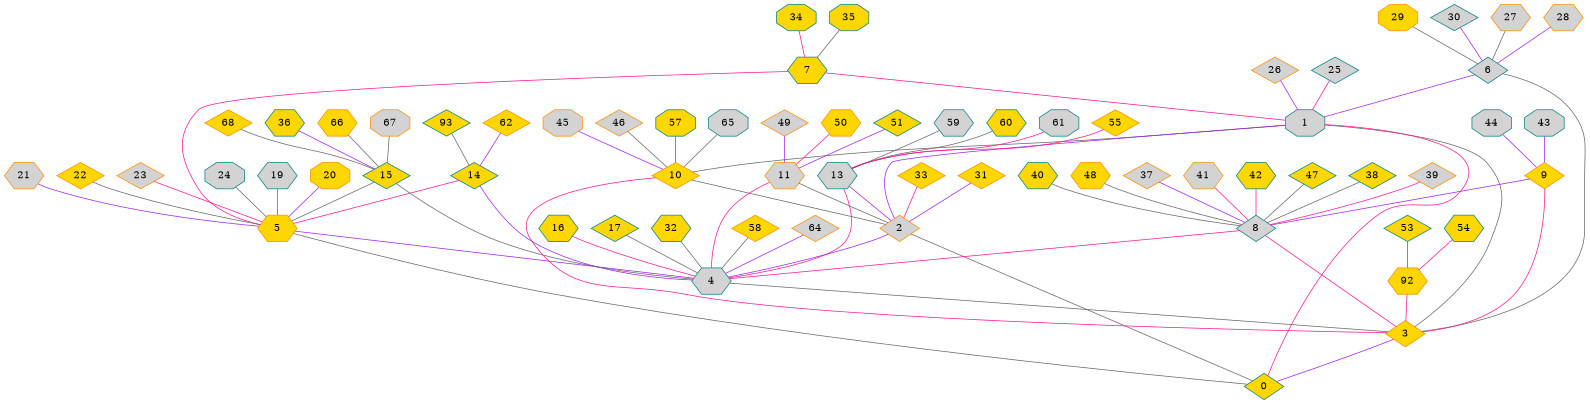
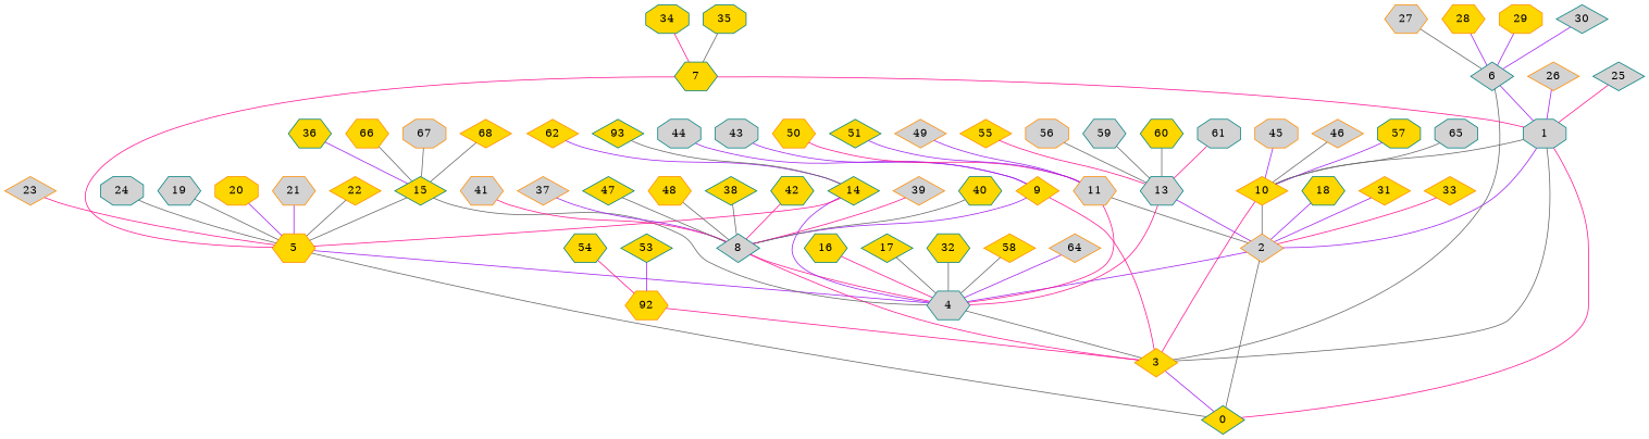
  strict graph {
    node [color=teal fillcolor=gold shape=diamond style=filled]
    edge [color=gray40]
    1 [fillcolor=lightgrey shape=octagon]
    10 [color=darkorange]
    2 [color=darkorange fillcolor=lightgrey]
    3 [color=darkorange]
    4 [fillcolor=lightgrey shape=hexagon]
    0
    5 [color=darkorange shape=hexagon]
    6 [fillcolor=lightgrey]
    7 [shape=hexagon]
    8 [fillcolor=lightgrey]
    9 [color=darkorange]
    11 [color=darkorange fillcolor=lightgrey shape=hexagon]
    n13 [color=darkorange label=92 shape=hexagon]
    13 [fillcolor=lightgrey shape=hexagon]
    14
    15
    16 [shape=hexagon]
    17
+   18 [shape=hexagon]
    19 [fillcolor=lightgrey shape=hexagon]
    20 [color=darkorange shape=octagon]
    21 [color=darkorange fillcolor=lightgrey shape=hexagon]
    22 [color=darkorange]
    23 [color=darkorange fillcolor=lightgrey]
    24 [fillcolor=lightgrey shape=octagon]
    25 [fillcolor=lightgrey]
    26 [color=darkorange fillcolor=lightgrey]
    27 [color=darkorange fillcolor=lightgrey shape=hexagon]
-   28 [color=darkorange fillcolor=lightgrey shape=hexagon]
+   28 [color=darkorange shape=hexagon]
    29 [color=darkorange shape=octagon]
    30 [fillcolor=lightgrey]
    31 [color=darkorange]
    32 [shape=hexagon]
    33 [color=darkorange]
    34 [shape=octagon]
    35 [shape=octagon]
    36 [shape=hexagon]
    37 [color=darkorange fillcolor=lightgrey]
    38
    39 [color=darkorange fillcolor=lightgrey]
    40 [shape=hexagon]
    41 [color=darkorange fillcolor=lightgrey shape=hexagon]
    42 [shape=hexagon]
    43 [fillcolor=lightgrey shape=octagon]
    44 [fillcolor=lightgrey shape=octagon]
    45 [color=darkorange fillcolor=lightgrey shape=octagon]
    46 [color=darkorange fillcolor=lightgrey]
    47
    48 [color=darkorange shape=hexagon]
    49 [color=darkorange fillcolor=lightgrey]
    50 [color=darkorange shape=hexagon]
    51
    53
    54 [shape=hexagon]
    55 [color=darkorange]
+   56 [color=darkorange fillcolor=lightgrey shape=octagon]
    57 [shape=octagon]
    58 [color=darkorange]
    59 [fillcolor=lightgrey shape=hexagon]
    60 [shape=hexagon]
    61 [fillcolor=lightgrey shape=octagon]
    62 [color=darkorange]
    n63 [label=93]
    64 [color=darkorange fillcolor=lightgrey]
    65 [fillcolor=lightgrey shape=octagon]
    66 [color=darkorange shape=hexagon]
    67 [color=darkorange fillcolor=lightgrey shape=octagon]
    68 [color=darkorange]
    1 -- 10
    1 -- 2 [color=purple]
    10 -- 2
    10 -- 3 [color=deeppink]
    2 -- 4 [color=purple]
    2 -- 0
    3 -- 1
    3 -- 0 [color=purple]
    4 -- 3
    0 -- 1 [color=deeppink]
    5 -- 4 [color=purple]
    5 -- 0
    6 -- 1 [color=purple]
    6 -- 3
    7 -- 1 [color=deeppink]
    7 -- 5 [color=deeppink]
    8 -- 3 [color=deeppink]
    8 -- 4 [color=deeppink]
    9 -- 3 [color=deeppink]
    9 -- 8 [color=purple]
    11 -- 2
    11 -- 4 [color=deeppink]
    n13 -- 3 [color=deeppink]
    13 -- 2 [color=purple]
    13 -- 4 [color=deeppink]
    14 -- 4 [color=purple]
    14 -- 5 [color=deeppink]
    15 -- 4
    15 -- 5
    16 -- 4 [color=deeppink]
    17 -- 4
+   18 -- 2 [color=purple]
    19 -- 5
    20 -- 5 [color=purple]
    21 -- 5 [color=purple]
    22 -- 5
    23 -- 5 [color=deeppink]
    24 -- 5
    25 -- 1 [color=deeppink]
    26 -- 1 [color=purple]
    27 -- 6
    28 -- 6 [color=purple]
-   29 -- 6
+   29 -- 6 [color=purple]
    30 -- 6 [color=purple]
    31 -- 2 [color=purple]
    32 -- 4
    33 -- 2 [color=deeppink]
    34 -- 7 [color=deeppink]
    35 -- 7
    36 -- 15 [color=purple]
    37 -- 8 [color=purple]
    38 -- 8
    39 -- 8 [color=deeppink]
    40 -- 8
    41 -- 8 [color=deeppink]
    42 -- 8 [color=deeppink]
    43 -- 9 [color=purple]
    44 -- 9 [color=purple]
    45 -- 10 [color=purple]
    46 -- 10
    47 -- 8
    48 -- 8
    49 -- 11 [color=purple]
    50 -- 11 [color=deeppink]
    51 -- 11 [color=purple]
    53 -- n13 [color=purple]
    54 -- n13 [color=deeppink]
    55 -- 13 [color=deeppink]
+   56 -- 13
    57 -- 10 [color=purple]
    58 -- 4
    59 -- 13
    60 -- 13
    61 -- 13 [color=deeppink]
    62 -- 14 [color=purple]
    n63 -- 14
    64 -- 4 [color=purple]
    65 -- 10
    66 -- 15
    67 -- 15
    68 -- 15
  }
